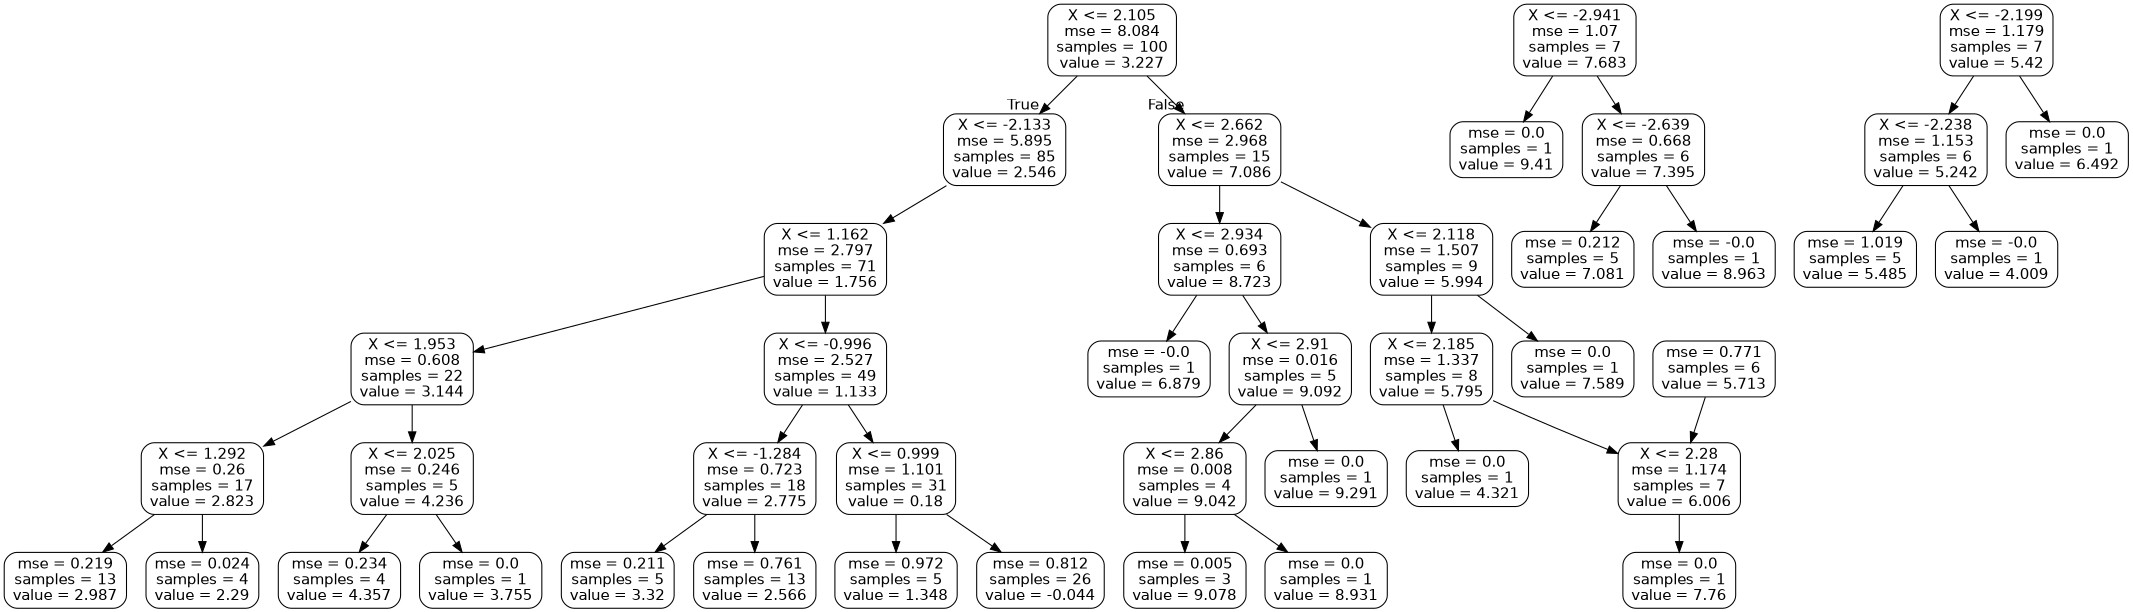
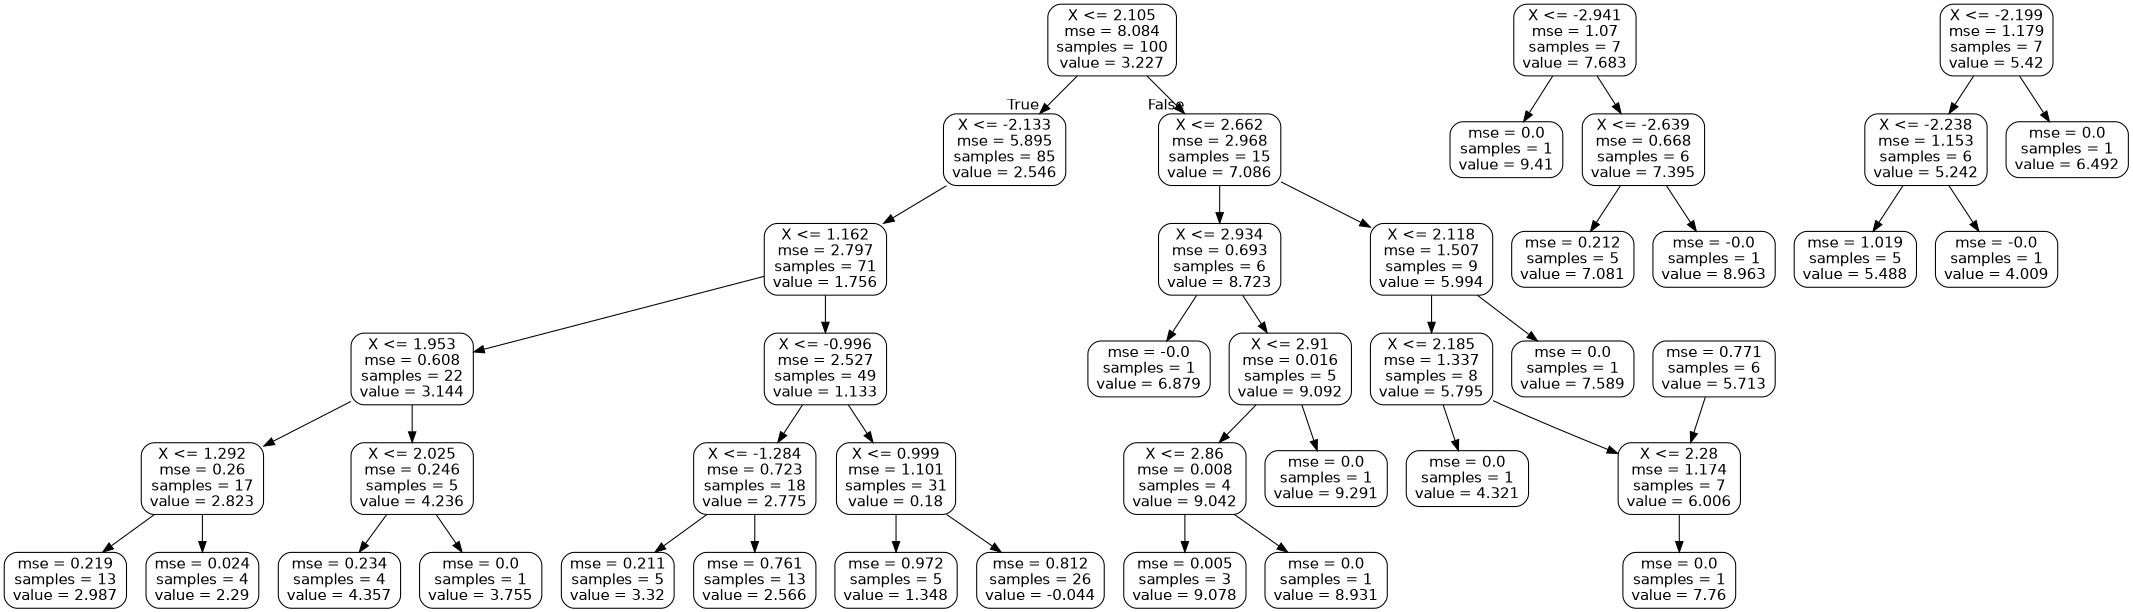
  digraph {
    node [color=black fontname=helvetica shape=box style=rounded]
    edge [fontname=helvetica]
    n1 [label="X <= 2.105\nmse = 8.084\nsamples = 100\nvalue = 3.227"]
    n2 [label="X <= -2.133\nmse = 5.895\nsamples = 85\nvalue = 2.546"]
    n3 [label="X <= 2.662\nmse = 2.968\nsamples = 15\nvalue = 7.086"]
    n4 [label="X <= 1.162\nmse = 2.797\nsamples = 71\nvalue = 1.756"]
    n5 [label="X <= 2.118\nmse = 1.507\nsamples = 9\nvalue = 5.994"]
    n6 [label="X <= 2.934\nmse = 0.693\nsamples = 6\nvalue = 8.723"]
    n7 [label="X <= -0.996\nmse = 2.527\nsamples = 49\nvalue = 1.133"]
    n8 [label="X <= 1.953\nmse = 0.608\nsamples = 22\nvalue = 3.144"]
    n9 [label="X <= -2.941\nmse = 1.07\nsamples = 7\nvalue = 7.683"]
    n10 [label="mse = 0.0\nsamples = 1\nvalue = 9.41"]
    n11 [label="X <= -2.639\nmse = 0.668\nsamples = 6\nvalue = 7.395"]
    n12 [label="X <= -2.199\nmse = 1.179\nsamples = 7\nvalue = 5.42"]
    n13 [label="X <= -2.238\nmse = 1.153\nsamples = 6\nvalue = 5.242"]
    n14 [label="mse = 0.0\nsamples = 1\nvalue = 6.492"]
    n15 [label="mse = 0.212\nsamples = 5\nvalue = 7.081"]
    n16 [label="mse = -0.0\nsamples = 1\nvalue = 8.963"]
-   n17 [label="mse = 1.019\nsamples = 5\nvalue = 5.485"]
+   n17 [label="mse = 1.019\nsamples = 5\nvalue = 5.488"]
    n18 [label="mse = -0.0\nsamples = 1\nvalue = 4.009"]
    n19 [label="X <= -1.284\nmse = 0.723\nsamples = 18\nvalue = 2.775"]
    n20 [label="X <= 0.999\nmse = 1.101\nsamples = 31\nvalue = 0.18"]
    n21 [label="X <= 1.292\nmse = 0.26\nsamples = 17\nvalue = 2.823"]
    n22 [label="X <= 2.025\nmse = 0.246\nsamples = 5\nvalue = 4.236"]
    n23 [label="mse = 0.761\nsamples = 13\nvalue = 2.566"]
    n24 [label="mse = 0.211\nsamples = 5\nvalue = 3.32"]
    n25 [label="mse = 0.812\nsamples = 26\nvalue = -0.044"]
    n26 [label="mse = 0.972\nsamples = 5\nvalue = 1.348"]
    n27 [label="mse = 0.024\nsamples = 4\nvalue = 2.29"]
    n28 [label="mse = 0.219\nsamples = 13\nvalue = 2.987"]
    n29 [label="mse = 0.0\nsamples = 1\nvalue = 3.755"]
    n30 [label="mse = 0.234\nsamples = 4\nvalue = 4.357"]
    n31 [label="mse = 0.0\nsamples = 1\nvalue = 7.589"]
    n32 [label="X <= 2.185\nmse = 1.337\nsamples = 8\nvalue = 5.795"]
    n33 [label="X <= 2.91\nmse = 0.016\nsamples = 5\nvalue = 9.092"]
    n34 [label="mse = -0.0\nsamples = 1\nvalue = 6.879"]
    n35 [label="mse = 0.0\nsamples = 1\nvalue = 4.321"]
    n36 [label="X <= 2.28\nmse = 1.174\nsamples = 7\nvalue = 6.006"]
    n37 [label="mse = 0.0\nsamples = 1\nvalue = 7.76"]
    n38 [label="mse = 0.771\nsamples = 6\nvalue = 5.713"]
    n39 [label="X <= 2.86\nmse = 0.008\nsamples = 4\nvalue = 9.042"]
    n40 [label="mse = 0.0\nsamples = 1\nvalue = 9.291"]
    n41 [label="mse = 0.005\nsamples = 3\nvalue = 9.078"]
    n42 [label="mse = 0.0\nsamples = 1\nvalue = 8.931"]
    n1 -> n2 [headlabel=True labelangle=45 labeldistance=2.5]
    n1 -> n3 [headlabel=False labelangle=-45 labeldistance=2.5]
    n2 -> n4
    n3 -> n5
    n3 -> n6
    n4 -> n7
    n4 -> n8
    n5 -> n31
    n5 -> n32
    n6 -> n33
    n6 -> n34
    n7 -> n19
    n7 -> n20
    n8 -> n21
    n8 -> n22
    n9 -> n10
    n9 -> n11
    n11 -> n15
    n11 -> n16
    n12 -> n13
    n12 -> n14
    n13 -> n17
    n13 -> n18
    n19 -> n23
    n19 -> n24
    n20 -> n25
    n20 -> n26
    n21 -> n27
    n21 -> n28
    n22 -> n29
    n22 -> n30
    n32 -> n35
    n32 -> n36
    n33 -> n39
    n33 -> n40
    n36 -> n37
    n38 -> n36
    n39 -> n41
    n39 -> n42
  }
